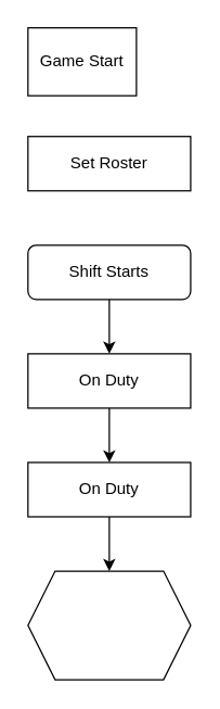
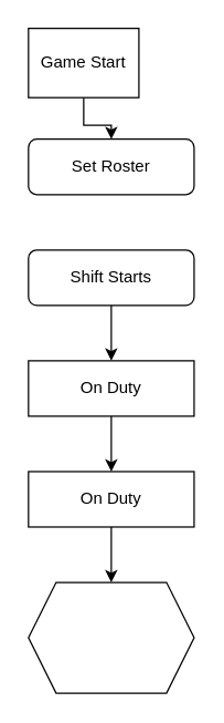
  <mxCell id="0" />
  <mxCell id="1" parent="0" />
+ <mxCell id="2" value="" style="edgeStyle=orthogonalEdgeStyle;rounded=0;orthogonalLoop=1;jettySize=auto;html=1;" edge="1" parent="1" source="3" target="4"><mxGeometry relative="1" as="geometry" /></mxCell>
  <mxCell id="3" value="Game Start" style="rounded=0;whiteSpace=wrap;html=1;" vertex="1" parent="1"><mxGeometry x="20" y="20" width="80" height="50" as="geometry" /></mxCell>
- <mxCell id="4" value="Set Roster" style="rounded=0;whiteSpace=wrap;html=1;" vertex="1" parent="1"><mxGeometry x="20" y="100" width="120" height="40" as="geometry" /></mxCell>
+ <mxCell id="4" value="Set Roster" style="whiteSpace=wrap;html=1;rounded=1;" vertex="1" parent="1"><mxGeometry x="20" y="100" width="120" height="40" as="geometry" /></mxCell>
  <mxCell id="5" value="" style="edgeStyle=orthogonalEdgeStyle;rounded=0;orthogonalLoop=1;jettySize=auto;html=1;" edge="1" parent="1" source="6" target="8"><mxGeometry relative="1" as="geometry" /></mxCell>
  <mxCell id="6" value="Shift Starts" style="whiteSpace=wrap;html=1;rounded=1;" vertex="1" parent="1"><mxGeometry x="20" y="180" width="120" height="40" as="geometry" /></mxCell>
  <mxCell id="7" value="" style="edgeStyle=orthogonalEdgeStyle;rounded=0;orthogonalLoop=1;jettySize=auto;html=1;" edge="1" parent="1" source="8" target="10"><mxGeometry relative="1" as="geometry" /></mxCell>
  <mxCell id="8" value="On Duty" style="rounded=0;whiteSpace=wrap;html=1;" vertex="1" parent="1"><mxGeometry x="20" y="260" width="120" height="40" as="geometry" /></mxCell>
  <mxCell id="9" style="edgeStyle=orthogonalEdgeStyle;rounded=0;orthogonalLoop=1;jettySize=auto;html=1;" edge="1" parent="1" source="10" target="11"><mxGeometry relative="1" as="geometry" /></mxCell>
  <mxCell id="10" value="On Duty" style="rounded=0;whiteSpace=wrap;html=1;" vertex="1" parent="1"><mxGeometry x="20" y="340" width="120" height="40" as="geometry" /></mxCell>
  <mxCell id="11" value="" style="shape=hexagon;perimeter=hexagonPerimeter2;whiteSpace=wrap;html=1;fixedSize=1;" vertex="1" parent="1"><mxGeometry x="20" y="420" width="120" height="80" as="geometry" /></mxCell>
